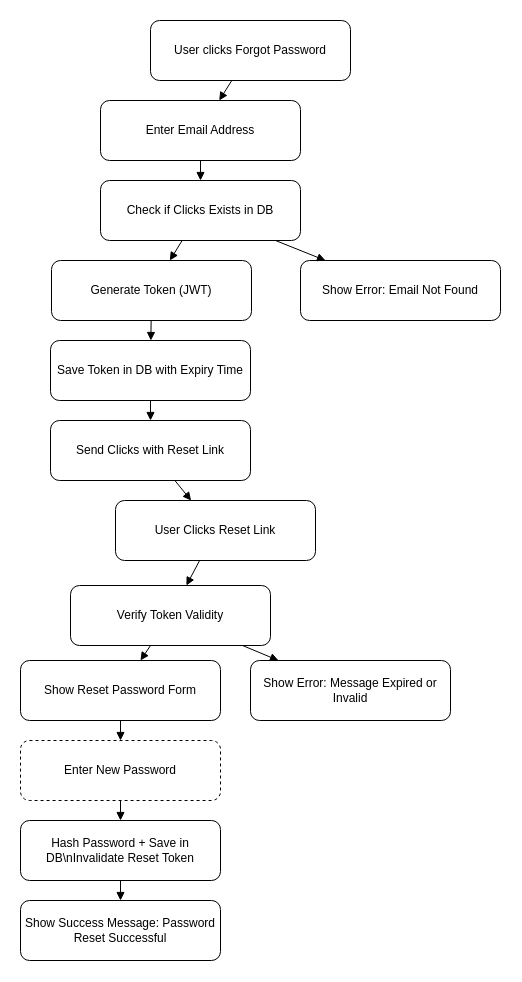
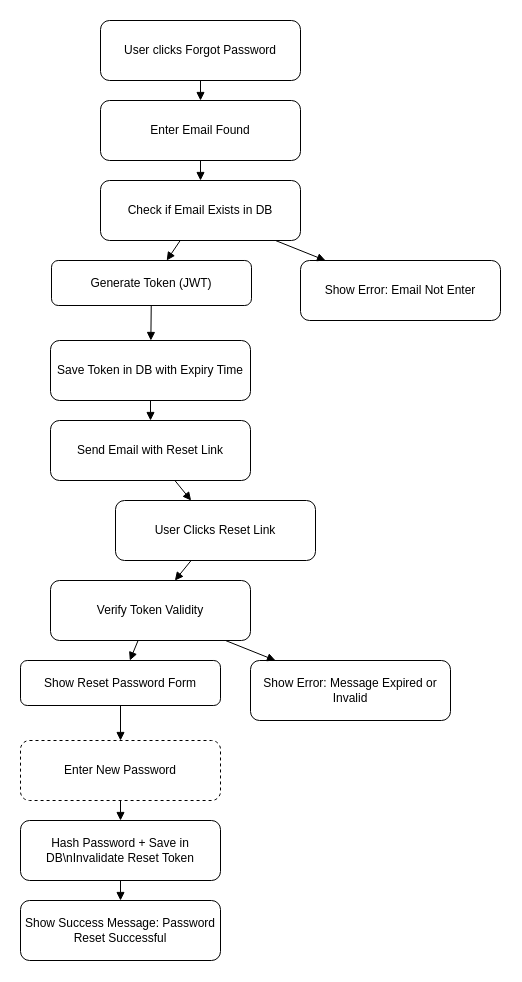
  <mxCell id="0" />
  <mxCell id="1" parent="0" />
- <mxCell id="2" value="User clicks Forgot Password" style="rounded=1;whiteSpace=wrap;html=1;" parent="1" vertex="1"><mxGeometry x="150" y="20" width="200" height="60" as="geometry" /></mxCell>
- <mxCell id="3" value="Enter Email Address" style="rounded=1;whiteSpace=wrap;html=1;" parent="1" vertex="1"><mxGeometry x="100" y="100" width="200" height="60" as="geometry" /></mxCell>
- <mxCell id="4" value="Check if Clicks Exists in DB" style="rounded=1;whiteSpace=wrap;html=1;" parent="1" vertex="1"><mxGeometry x="100" y="180" width="200" height="60" as="geometry" /></mxCell>
- <mxCell id="5" value="Generate Token (JWT)" style="rounded=1;whiteSpace=wrap;html=1;" parent="1" vertex="1"><mxGeometry x="51" y="260" width="200" height="60" as="geometry" /></mxCell>
- <mxCell id="6" value="Show Error: Email Not Found" style="rounded=1;whiteSpace=wrap;html=1;" parent="1" vertex="1"><mxGeometry x="300" y="260" width="200" height="60" as="geometry" /></mxCell>
+ <mxCell id="2" value="User clicks Forgot Password" style="rounded=1;whiteSpace=wrap;html=1;" parent="1" vertex="1"><mxGeometry x="100" y="20" width="200" height="60" as="geometry" /></mxCell>
+ <mxCell id="3" value="Enter Email Found" style="rounded=1;whiteSpace=wrap;html=1;" parent="1" vertex="1"><mxGeometry x="100" y="100" width="200" height="60" as="geometry" /></mxCell>
+ <mxCell id="4" value="Check if Email Exists in DB" style="rounded=1;whiteSpace=wrap;html=1;" parent="1" vertex="1"><mxGeometry x="100" y="180" width="200" height="60" as="geometry" /></mxCell>
+ <mxCell id="5" value="Generate Token (JWT)" style="rounded=1;whiteSpace=wrap;html=1;" parent="1" vertex="1"><mxGeometry x="51" y="260" width="200" height="45" as="geometry" /></mxCell>
+ <mxCell id="6" value="Show Error: Email Not Enter" style="rounded=1;whiteSpace=wrap;html=1;" parent="1" vertex="1"><mxGeometry x="300" y="260" width="200" height="60" as="geometry" /></mxCell>
  <mxCell id="7" value="Save Token in DB with Expiry Time" style="rounded=1;whiteSpace=wrap;html=1;" parent="1" vertex="1"><mxGeometry x="50" y="340" width="200" height="60" as="geometry" /></mxCell>
- <mxCell id="8" value="Send Clicks with Reset Link" style="rounded=1;whiteSpace=wrap;html=1;" parent="1" vertex="1"><mxGeometry x="50" y="420" width="200" height="60" as="geometry" /></mxCell>
+ <mxCell id="8" value="Send Email with Reset Link" style="rounded=1;whiteSpace=wrap;html=1;" parent="1" vertex="1"><mxGeometry x="50" y="420" width="200" height="60" as="geometry" /></mxCell>
  <mxCell id="9" value="User Clicks Reset Link" style="rounded=1;whiteSpace=wrap;html=1;" parent="1" vertex="1"><mxGeometry x="115" y="500" width="200" height="60" as="geometry" /></mxCell>
- <mxCell id="10" value="Verify Token Validity" style="rounded=1;whiteSpace=wrap;html=1;" parent="1" vertex="1"><mxGeometry x="70" y="585" width="200" height="60" as="geometry" /></mxCell>
- <mxCell id="11" value="Show Reset Password Form" style="rounded=1;whiteSpace=wrap;html=1;" parent="1" vertex="1"><mxGeometry x="20" y="660" width="200" height="60" as="geometry" /></mxCell>
+ <mxCell id="10" value="Verify Token Validity" style="rounded=1;whiteSpace=wrap;html=1;" parent="1" vertex="1"><mxGeometry x="50" y="580" width="200" height="60" as="geometry" /></mxCell>
+ <mxCell id="11" value="Show Reset Password Form" style="rounded=1;whiteSpace=wrap;html=1;" parent="1" vertex="1"><mxGeometry x="20" y="660" width="200" height="45" as="geometry" /></mxCell>
  <mxCell id="12" value="Show Error: Message Expired or Invalid" style="rounded=1;whiteSpace=wrap;html=1;" parent="1" vertex="1"><mxGeometry x="250" y="660" width="200" height="60" as="geometry" /></mxCell>
  <mxCell id="13" value="Enter New Password" style="rounded=1;whiteSpace=wrap;html=1;dashed=1;" parent="1" vertex="1"><mxGeometry x="20" y="740" width="200" height="60" as="geometry" /></mxCell>
  <mxCell id="14" value="Hash Password + Save in DB\nInvalidate Reset Token" style="rounded=1;whiteSpace=wrap;html=1;" parent="1" vertex="1"><mxGeometry x="20" y="820" width="200" height="60" as="geometry" /></mxCell>
  <mxCell id="15" value="Show Success Message: Password Reset Successful" style="rounded=1;whiteSpace=wrap;html=1;" parent="1" vertex="1"><mxGeometry x="20" y="900" width="200" height="60" as="geometry" /></mxCell>
  <mxCell id="16" style="endArrow=block;" parent="1" source="2" target="3" edge="1"><mxGeometry relative="1" as="geometry" /></mxCell>
  <mxCell id="17" style="endArrow=block;" parent="1" source="3" target="4" edge="1"><mxGeometry relative="1" as="geometry" /></mxCell>
  <mxCell id="18" style="endArrow=block;" parent="1" source="4" target="5" label="Yes" edge="1"><mxGeometry relative="1" as="geometry" /></mxCell>
  <mxCell id="19" style="endArrow=block;" parent="1" source="4" target="6" label="No" edge="1"><mxGeometry relative="1" as="geometry" /></mxCell>
  <mxCell id="20" style="endArrow=block;" parent="1" source="5" target="7" edge="1"><mxGeometry relative="1" as="geometry" /></mxCell>
  <mxCell id="21" style="endArrow=block;" parent="1" source="7" target="8" edge="1"><mxGeometry relative="1" as="geometry" /></mxCell>
  <mxCell id="22" style="endArrow=block;" parent="1" source="8" target="9" edge="1"><mxGeometry relative="1" as="geometry" /></mxCell>
  <mxCell id="23" style="endArrow=block;" parent="1" source="9" target="10" edge="1"><mxGeometry relative="1" as="geometry" /></mxCell>
  <mxCell id="24" style="endArrow=block;" parent="1" source="10" target="11" label="Yes" edge="1"><mxGeometry relative="1" as="geometry" /></mxCell>
  <mxCell id="25" style="endArrow=block;" parent="1" source="10" target="12" label="No" edge="1"><mxGeometry relative="1" as="geometry" /></mxCell>
  <mxCell id="26" style="endArrow=block;" parent="1" source="11" target="13" edge="1"><mxGeometry relative="1" as="geometry" /></mxCell>
  <mxCell id="27" style="endArrow=block;" parent="1" source="13" target="14" edge="1"><mxGeometry relative="1" as="geometry" /></mxCell>
  <mxCell id="28" style="endArrow=block;" parent="1" source="14" target="15" edge="1"><mxGeometry relative="1" as="geometry" /></mxCell>
